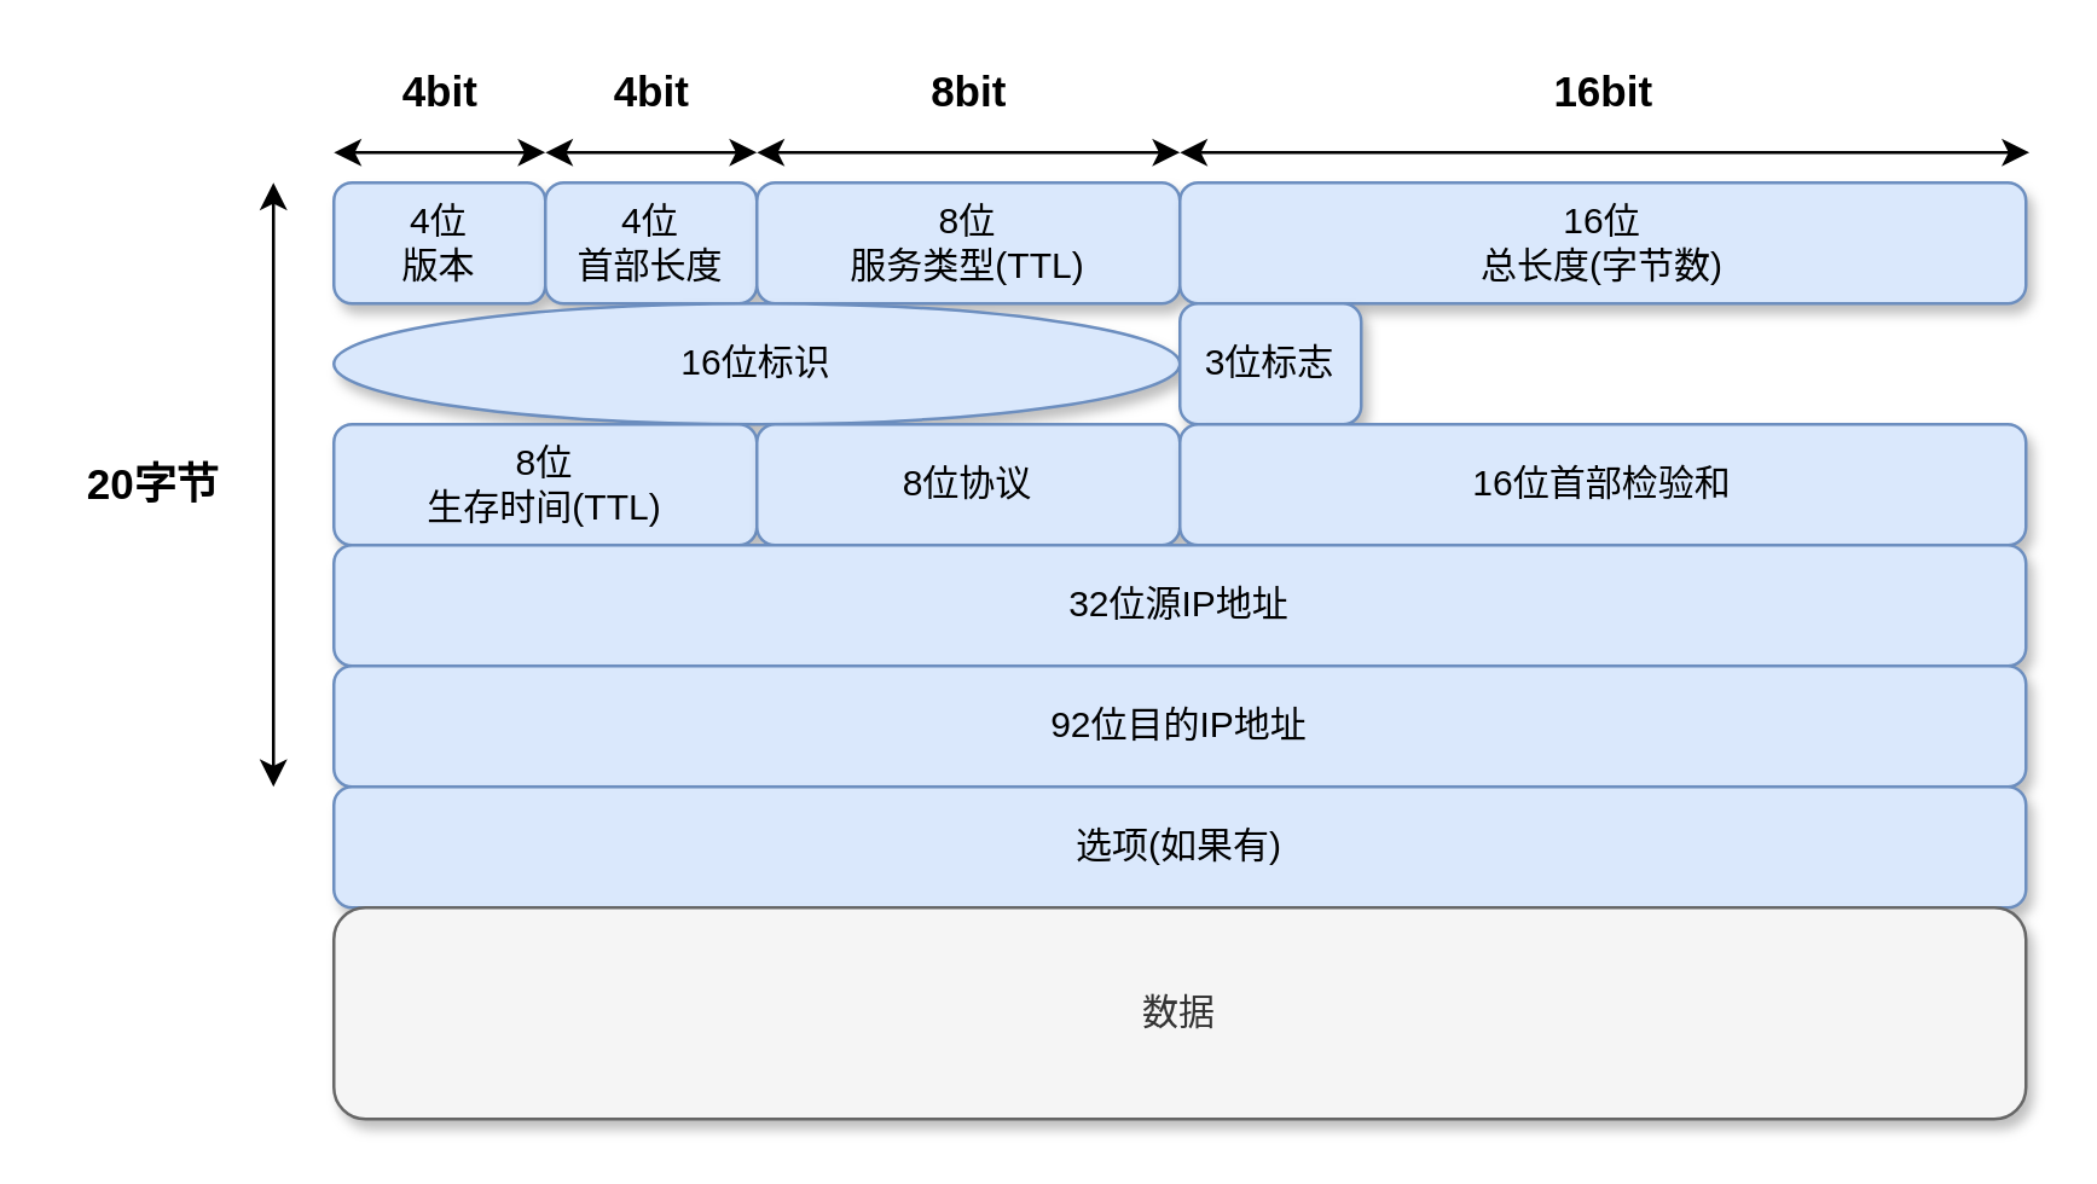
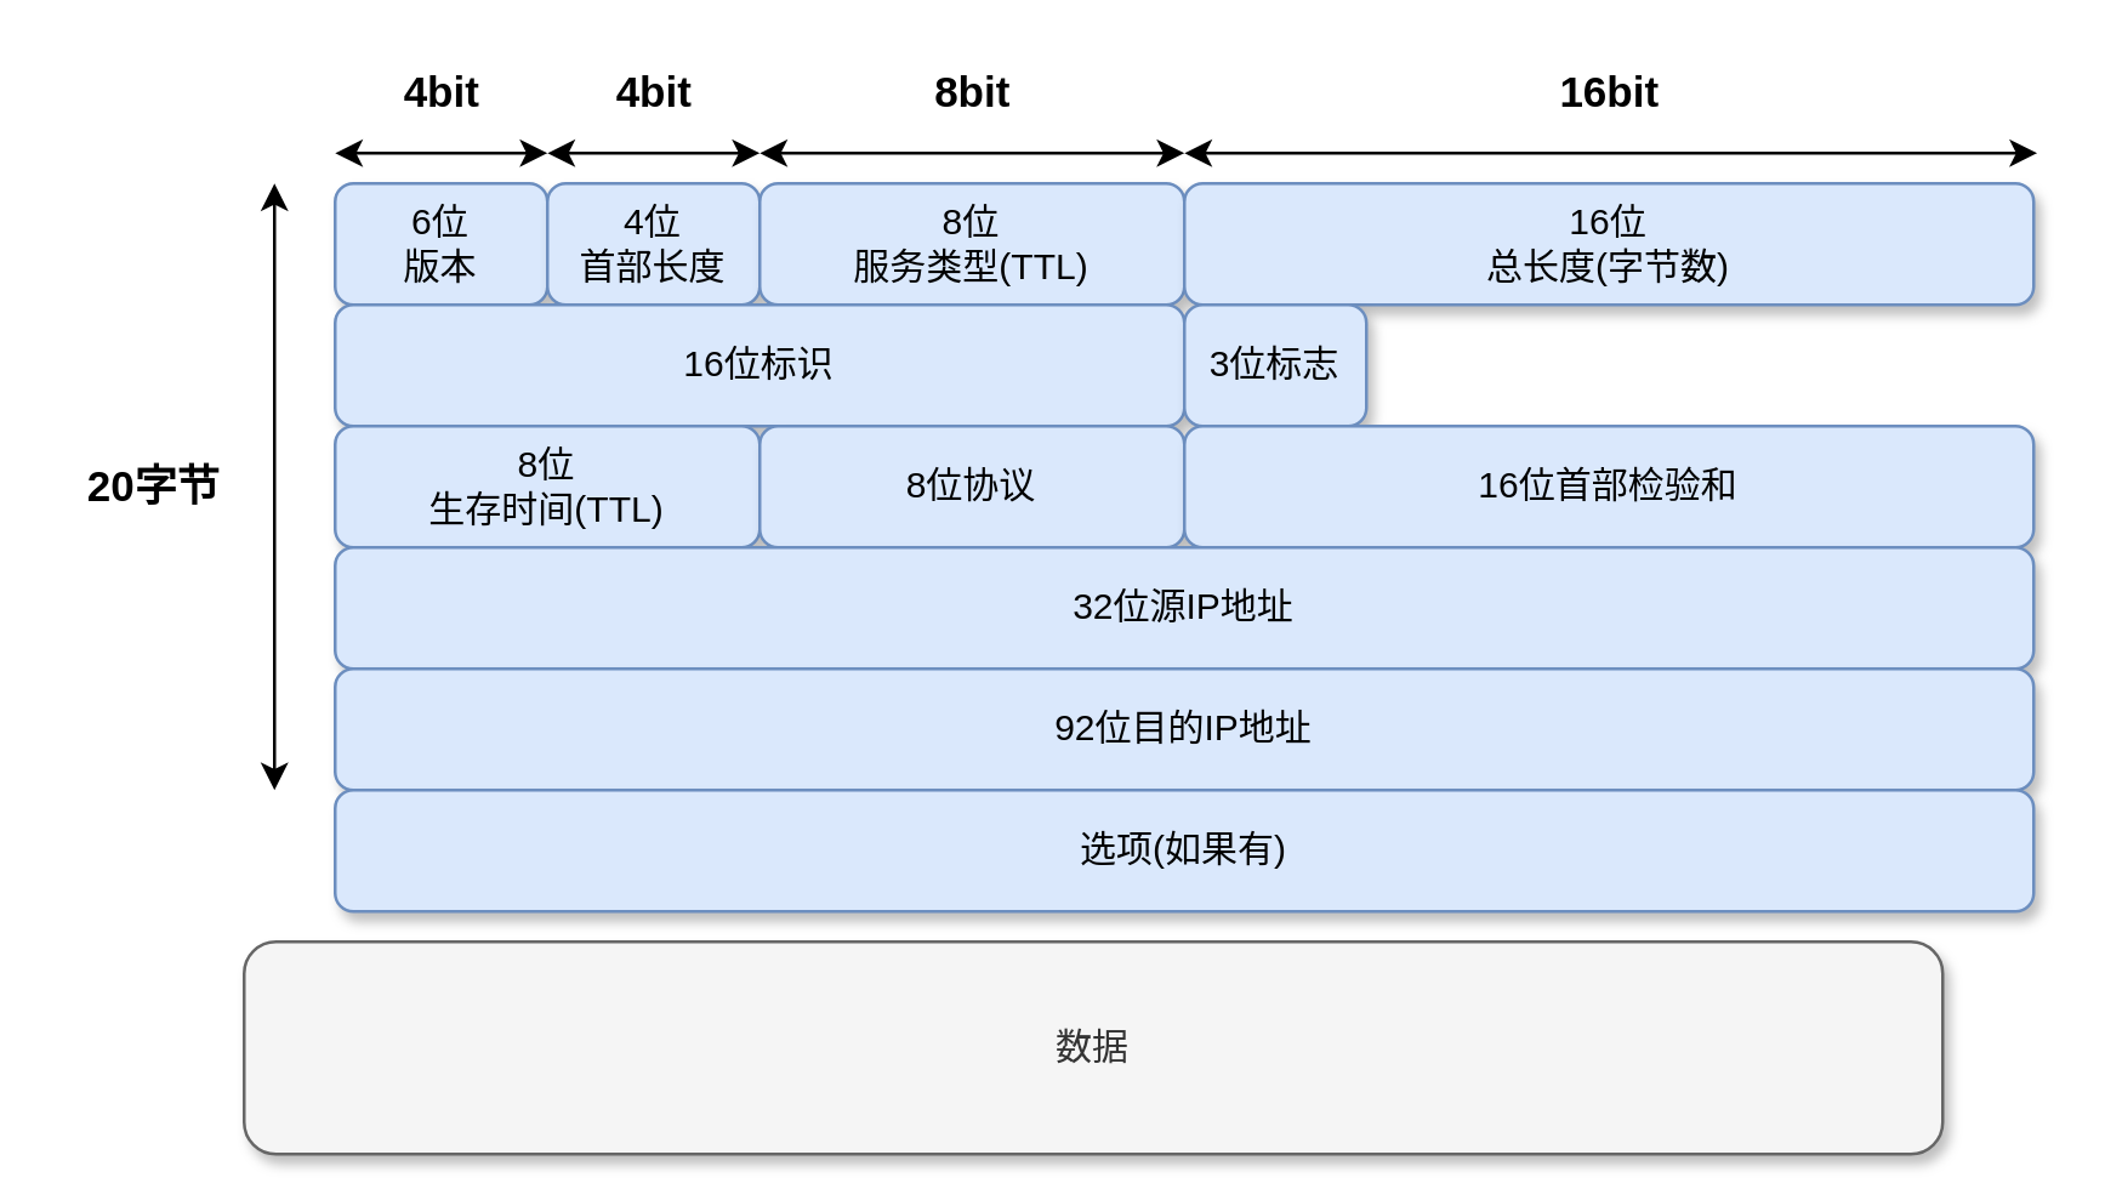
  <mxCell id="0" />
  <mxCell id="1" parent="0" />
- <mxCell id="2" value="4位&lt;br&gt;版本" style="rounded=1;whiteSpace=wrap;html=1;fillColor=#dae8fc;strokeColor=#6c8ebf;glass=0;shadow=1;" parent="1" vertex="1"><mxGeometry x="110" y="60" width="70" height="40" as="geometry" /></mxCell>
+ <mxCell id="2" value="6位&lt;br&gt;版本" style="rounded=1;whiteSpace=wrap;html=1;fillColor=#dae8fc;strokeColor=#6c8ebf;glass=0;shadow=1;" parent="1" vertex="1"><mxGeometry x="110" y="60" width="70" height="40" as="geometry" /></mxCell>
  <mxCell id="3" value="4位&lt;br&gt;首部长度" style="rounded=1;whiteSpace=wrap;html=1;fillColor=#dae8fc;strokeColor=#6c8ebf;glass=0;shadow=1;" parent="1" vertex="1"><mxGeometry x="180" y="60" width="70" height="40" as="geometry" /></mxCell>
  <mxCell id="4" value="8位&lt;br&gt;服务类型(TTL)" style="rounded=1;whiteSpace=wrap;html=1;fillColor=#dae8fc;strokeColor=#6c8ebf;glass=0;shadow=1;" parent="1" vertex="1"><mxGeometry x="250" y="60" width="140" height="40" as="geometry" /></mxCell>
- <mxCell id="5" value="16位标识" style="ellipse;whiteSpace=wrap;html=1;fillColor=#dae8fc;strokeColor=#6c8ebf;glass=0;shadow=1;" parent="1" vertex="1"><mxGeometry x="110" y="100" width="280" height="40" as="geometry" /></mxCell>
+ <mxCell id="5" value="16位标识" style="rounded=1;whiteSpace=wrap;html=1;fillColor=#dae8fc;strokeColor=#6c8ebf;glass=0;shadow=1;" parent="1" vertex="1"><mxGeometry x="110" y="100" width="280" height="40" as="geometry" /></mxCell>
  <mxCell id="6" value="" style="endArrow=classic;startArrow=classic;html=1;" parent="1" edge="1"><mxGeometry width="50" height="50" relative="1" as="geometry"><mxPoint x="110" y="50" as="sourcePoint" /><mxPoint x="180" y="50" as="targetPoint" /><Array as="points"><mxPoint x="160" y="50" /></Array></mxGeometry></mxCell>
  <mxCell id="7" value="4bit" style="text;html=1;align=center;verticalAlign=middle;resizable=0;points=[];autosize=1;fontStyle=1;fontSize=14;" parent="1" vertex="1"><mxGeometry x="125" y="20" width="40" height="20" as="geometry" /></mxCell>
  <mxCell id="8" value="" style="endArrow=classic;startArrow=classic;html=1;" parent="1" edge="1"><mxGeometry width="50" height="50" relative="1" as="geometry"><mxPoint x="180" y="50" as="sourcePoint" /><mxPoint x="250" y="50" as="targetPoint" /><Array as="points"><mxPoint x="230" y="50" /></Array></mxGeometry></mxCell>
  <mxCell id="9" value="4bit" style="text;html=1;align=center;verticalAlign=middle;resizable=0;points=[];autosize=1;fontStyle=1;fontSize=14;" parent="1" vertex="1"><mxGeometry x="195" y="20" width="40" height="20" as="geometry" /></mxCell>
  <mxCell id="10" value="" style="endArrow=classic;startArrow=classic;html=1;" parent="1" edge="1"><mxGeometry width="50" height="50" relative="1" as="geometry"><mxPoint x="250" y="50" as="sourcePoint" /><mxPoint x="390" y="50" as="targetPoint" /><Array as="points"><mxPoint x="300" y="50" /></Array></mxGeometry></mxCell>
  <mxCell id="11" value="8bit" style="text;html=1;align=center;verticalAlign=middle;resizable=0;points=[];autosize=1;fontStyle=1;fontSize=14;" parent="1" vertex="1"><mxGeometry x="300" y="20" width="40" height="20" as="geometry" /></mxCell>
  <mxCell id="12" value="" style="endArrow=classic;startArrow=classic;html=1;fontSize=14;" parent="1" edge="1"><mxGeometry width="50" height="50" relative="1" as="geometry"><mxPoint x="90" y="260" as="sourcePoint" /><mxPoint x="90" y="60" as="targetPoint" /></mxGeometry></mxCell>
  <mxCell id="13" value="20字节" style="text;html=1;align=center;verticalAlign=middle;resizable=0;points=[];autosize=1;fontSize=14;fontStyle=1" parent="1" vertex="1"><mxGeometry x="20" y="150" width="60" height="20" as="geometry" /></mxCell>
  <mxCell id="14" value="16位&lt;br&gt;总长度(字节数)" style="rounded=1;whiteSpace=wrap;html=1;fillColor=#dae8fc;strokeColor=#6c8ebf;glass=0;shadow=1;" vertex="1" parent="1"><mxGeometry x="390" y="60" width="280" height="40" as="geometry" /></mxCell>
  <mxCell id="15" value="" style="endArrow=classic;startArrow=classic;html=1;" edge="1" parent="1"><mxGeometry width="50" height="50" relative="1" as="geometry"><mxPoint x="390" y="50" as="sourcePoint" /><mxPoint x="671.143" y="50" as="targetPoint" /><Array as="points"><mxPoint x="440" y="50" /></Array></mxGeometry></mxCell>
  <mxCell id="16" value="16bit" style="text;html=1;align=center;verticalAlign=middle;resizable=0;points=[];autosize=1;fontStyle=1;fontSize=14;" vertex="1" parent="1"><mxGeometry x="505" y="20" width="50" height="20" as="geometry" /></mxCell>
  <mxCell id="17" value="3位标志" style="rounded=1;whiteSpace=wrap;html=1;fillColor=#dae8fc;strokeColor=#6c8ebf;glass=0;shadow=1;" vertex="1" parent="1"><mxGeometry x="390" y="100" width="60" height="40" as="geometry" /></mxCell>
  <mxCell id="18" value="8位&lt;br&gt;生存时间(TTL)" style="rounded=1;whiteSpace=wrap;html=1;fillColor=#dae8fc;strokeColor=#6c8ebf;glass=0;shadow=1;" vertex="1" parent="1"><mxGeometry x="110" y="140" width="140" height="40" as="geometry" /></mxCell>
  <mxCell id="19" value="8位协议" style="rounded=1;whiteSpace=wrap;html=1;fillColor=#dae8fc;strokeColor=#6c8ebf;glass=0;shadow=1;" vertex="1" parent="1"><mxGeometry x="250" y="140" width="140" height="40" as="geometry" /></mxCell>
  <mxCell id="20" value="16位首部检验和" style="rounded=1;whiteSpace=wrap;html=1;fillColor=#dae8fc;strokeColor=#6c8ebf;glass=0;shadow=1;" vertex="1" parent="1"><mxGeometry x="390" y="140" width="280" height="40" as="geometry" /></mxCell>
  <mxCell id="21" value="32位源IP地址" style="rounded=1;whiteSpace=wrap;html=1;fillColor=#dae8fc;strokeColor=#6c8ebf;glass=0;shadow=1;" vertex="1" parent="1"><mxGeometry x="110" y="180" width="560" height="40" as="geometry" /></mxCell>
  <mxCell id="22" value="92位目的IP地址" style="rounded=1;whiteSpace=wrap;html=1;fillColor=#dae8fc;strokeColor=#6c8ebf;glass=0;shadow=1;" vertex="1" parent="1"><mxGeometry x="110" y="220" width="560" height="40" as="geometry" /></mxCell>
  <mxCell id="23" value="选项(如果有)" style="rounded=1;whiteSpace=wrap;html=1;fillColor=#dae8fc;strokeColor=#6c8ebf;glass=0;shadow=1;" vertex="1" parent="1"><mxGeometry x="110" y="260" width="560" height="40" as="geometry" /></mxCell>
- <mxCell id="24" value="数据" style="rounded=1;whiteSpace=wrap;html=1;glass=0;shadow=1;fillColor=#f5f5f5;strokeColor=#666666;fontColor=#333333;" vertex="1" parent="1"><mxGeometry x="110" y="300" width="560" height="70" as="geometry" /></mxCell>
+ <mxCell id="24" value="数据" style="rounded=1;whiteSpace=wrap;html=1;glass=0;shadow=1;fillColor=#f5f5f5;strokeColor=#666666;fontColor=#333333;" vertex="1" parent="1"><mxGeometry x="80" y="310" width="560" height="70" as="geometry" /></mxCell>
